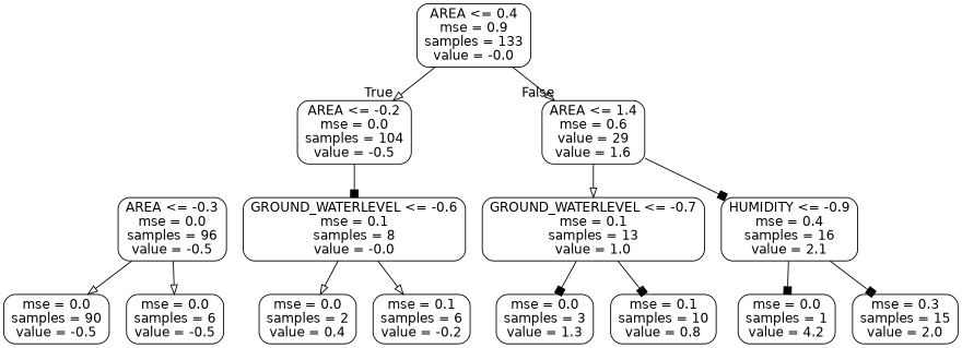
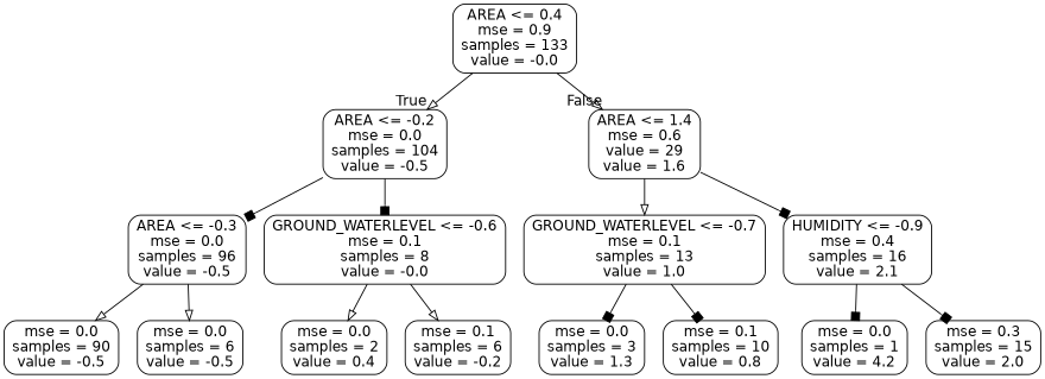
  digraph {
    node [color=black fontname=helvetica shape=box style=rounded]
    edge [arrowhead=onormal fontname=helvetica]
    n1 [label="AREA <= 0.4\nmse = 0.9\nsamples = 133\nvalue = -0.0"]
    n2 [label="AREA <= -0.2\nmse = 0.0\nsamples = 104\nvalue = -0.5"]
    n3 [label="AREA <= 1.4\nmse = 0.6\nvalue = 29\nvalue = 1.6"]
    n4 [label="AREA <= -0.3\nmse = 0.0\nsamples = 96\nvalue = -0.5"]
    n5 [label="GROUND_WATERLEVEL <= -0.6\nmse = 0.1\nsamples = 8\nvalue = -0.0"]
    n6 [label="GROUND_WATERLEVEL <= -0.7\nmse = 0.1\nsamples = 13\nvalue = 1.0"]
    n7 [label="HUMIDITY <= -0.9\nmse = 0.4\nsamples = 16\nvalue = 2.1"]
    n8 [label="mse = 0.0\nsamples = 90\nvalue = -0.5"]
    n9 [label="mse = 0.0\nsamples = 6\nvalue = -0.5"]
    n10 [label="mse = 0.0\nsamples = 2\nvalue = 0.4"]
    n11 [label="mse = 0.1\nsamples = 6\nvalue = -0.2"]
    n12 [label="mse = 0.0\nsamples = 3\nvalue = 1.3"]
    n13 [label="mse = 0.1\nsamples = 10\nvalue = 0.8"]
    n14 [label="mse = 0.0\nsamples = 1\nvalue = 4.2"]
    n15 [label="mse = 0.3\nsamples = 15\nvalue = 2.0"]
    n1 -> n2 [headlabel=True labelangle=45 labeldistance=2.5]
    n1 -> n3 [headlabel=False labelangle=-45 labeldistance=2.5]
+   n2 -> n4 [arrowhead=box]
    n2 -> n5 [arrowhead=box]
    n3 -> n6
    n3 -> n7 [arrowhead=box]
    n4 -> n8
    n4 -> n9
    n5 -> n10
    n5 -> n11
    n6 -> n12 [arrowhead=box]
    n6 -> n13 [arrowhead=box]
    n7 -> n14 [arrowhead=box]
    n7 -> n15 [arrowhead=box]
  }
